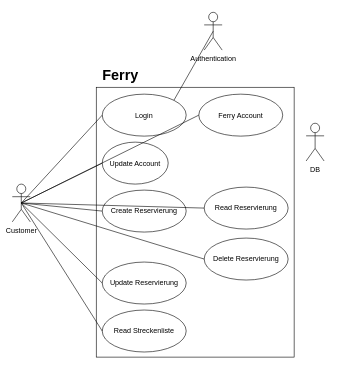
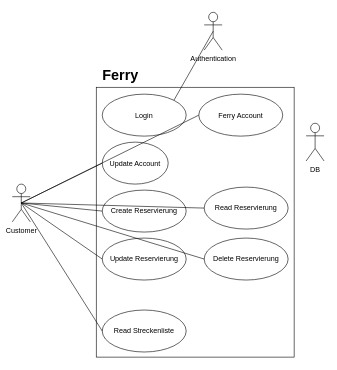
  <mxCell id="0" />
  <mxCell id="1" parent="0" />
  <mxCell id="2" value="" style="html=1;whiteSpace=wrap;fillColor=none;" vertex="1" parent="1"><mxGeometry x="160" y="145" width="330" height="450" as="geometry" /></mxCell>
  <mxCell id="3" value="Login" style="ellipse;whiteSpace=wrap;html=1;" vertex="1" parent="1"><mxGeometry x="170" y="156.5" width="140" height="70" as="geometry" /></mxCell>
  <mxCell id="4" value="Create Reservierung" style="ellipse;whiteSpace=wrap;html=1;" vertex="1" parent="1"><mxGeometry x="170" y="316.5" width="140" height="70" as="geometry" /></mxCell>
  <mxCell id="5" value="Read Reservierung" style="ellipse;whiteSpace=wrap;html=1;" vertex="1" parent="1"><mxGeometry x="340" y="311.5" width="140" height="70" as="geometry" /></mxCell>
- <mxCell id="6" value="Update Reservierung" style="ellipse;whiteSpace=wrap;html=1;" vertex="1" parent="1"><mxGeometry x="170" y="436.5" width="140" height="70" as="geometry" /></mxCell>
+ <mxCell id="6" value="Update Reservierung" style="ellipse;whiteSpace=wrap;html=1;" vertex="1" parent="1"><mxGeometry x="170" y="396.5" width="140" height="70" as="geometry" /></mxCell>
  <mxCell id="7" value="Delete Reservierung" style="ellipse;whiteSpace=wrap;html=1;" vertex="1" parent="1"><mxGeometry x="340" y="396.5" width="140" height="70" as="geometry" /></mxCell>
  <mxCell id="8" value="Read Streckenliste" style="ellipse;whiteSpace=wrap;html=1;" vertex="1" parent="1"><mxGeometry x="170" y="516.5" width="140" height="70" as="geometry" /></mxCell>
  <mxCell id="9" value="Ferry Account" style="ellipse;whiteSpace=wrap;html=1;" vertex="1" parent="1"><mxGeometry x="331" y="156.5" width="140" height="70" as="geometry" /></mxCell>
  <mxCell id="10" value="Update Account" style="ellipse;whiteSpace=wrap;html=1;" vertex="1" parent="1"><mxGeometry x="170" y="236.5" width="110" height="70" as="geometry" /></mxCell>
  <mxCell id="11" value="&lt;font style=&quot;font-size: 24px;&quot;&gt;&lt;b&gt;Ferry&lt;/b&gt;&lt;/font&gt;" style="text;html=1;align=center;verticalAlign=middle;resizable=0;points=[];autosize=1;strokeColor=none;fillColor=none;" vertex="1" parent="1"><mxGeometry x="160" y="105" width="80" height="40" as="geometry" /></mxCell>
  <mxCell id="12" value="Customer" style="shape=umlActor;verticalLabelPosition=bottom;verticalAlign=top;html=1;outlineConnect=0;" vertex="1" parent="1"><mxGeometry x="20" y="306.5" width="30" height="63" as="geometry" /></mxCell>
  <mxCell id="13" value="" style="endArrow=none;html=1;rounded=0;exitX=0.5;exitY=0.5;exitDx=0;exitDy=0;exitPerimeter=0;entryX=0;entryY=0.5;entryDx=0;entryDy=0;" edge="1" parent="1" source="12" target="7"><mxGeometry width="50" height="50" relative="1" as="geometry"><mxPoint x="-20" y="251.5" as="sourcePoint" /><mxPoint x="30" y="201.5" as="targetPoint" /></mxGeometry></mxCell>
  <mxCell id="14" value="" style="endArrow=none;html=1;rounded=0;exitX=0.5;exitY=0.5;exitDx=0;exitDy=0;exitPerimeter=0;entryX=0;entryY=0.5;entryDx=0;entryDy=0;" edge="1" parent="1" source="12" target="5"><mxGeometry width="50" height="50" relative="1" as="geometry"><mxPoint x="-10" y="261.5" as="sourcePoint" /><mxPoint x="40" y="211.5" as="targetPoint" /></mxGeometry></mxCell>
  <mxCell id="15" value="" style="endArrow=none;html=1;rounded=0;exitX=0.5;exitY=0.5;exitDx=0;exitDy=0;exitPerimeter=0;entryX=0;entryY=0.5;entryDx=0;entryDy=0;" edge="1" parent="1" source="12" target="9"><mxGeometry width="50" height="50" relative="1" as="geometry"><mxPoint x="0" y="271.5" as="sourcePoint" /><mxPoint x="50" y="221.5" as="targetPoint" /></mxGeometry></mxCell>
- <mxCell id="16" value="" style="endArrow=none;html=1;rounded=0;exitX=0.5;exitY=0.5;exitDx=0;exitDy=0;exitPerimeter=0;entryX=0;entryY=0.5;entryDx=0;entryDy=0;" edge="1" parent="1" source="12" target="3"><mxGeometry width="50" height="50" relative="1" as="geometry"><mxPoint x="10" y="281.5" as="sourcePoint" /><mxPoint x="60" y="231.5" as="targetPoint" /></mxGeometry></mxCell>
  <mxCell id="17" value="" style="endArrow=none;html=1;rounded=0;exitX=0.5;exitY=0.5;exitDx=0;exitDy=0;exitPerimeter=0;entryX=0;entryY=0.5;entryDx=0;entryDy=0;" edge="1" parent="1" source="12" target="10"><mxGeometry width="50" height="50" relative="1" as="geometry"><mxPoint x="-75" y="327" as="sourcePoint" /><mxPoint x="180" y="202" as="targetPoint" /></mxGeometry></mxCell>
  <mxCell id="18" value="" style="endArrow=none;html=1;rounded=0;exitX=0.5;exitY=0.5;exitDx=0;exitDy=0;exitPerimeter=0;entryX=0;entryY=0.5;entryDx=0;entryDy=0;" edge="1" parent="1" source="12" target="4"><mxGeometry width="50" height="50" relative="1" as="geometry"><mxPoint x="-75" y="327" as="sourcePoint" /><mxPoint x="180" y="282" as="targetPoint" /></mxGeometry></mxCell>
  <mxCell id="19" value="" style="endArrow=none;html=1;rounded=0;exitX=0.5;exitY=0.5;exitDx=0;exitDy=0;exitPerimeter=0;entryX=0;entryY=0.5;entryDx=0;entryDy=0;" edge="1" parent="1" source="12" target="6"><mxGeometry width="50" height="50" relative="1" as="geometry"><mxPoint x="-75" y="327" as="sourcePoint" /><mxPoint x="180" y="362" as="targetPoint" /></mxGeometry></mxCell>
  <mxCell id="20" value="" style="endArrow=none;html=1;rounded=0;exitX=0.5;exitY=0.5;exitDx=0;exitDy=0;exitPerimeter=0;entryX=0;entryY=0.5;entryDx=0;entryDy=0;" edge="1" parent="1" source="12" target="8"><mxGeometry width="50" height="50" relative="1" as="geometry"><mxPoint x="-75" y="327" as="sourcePoint" /><mxPoint x="180" y="442" as="targetPoint" /></mxGeometry></mxCell>
  <mxCell id="21" value="Authentication" style="shape=umlActor;verticalLabelPosition=bottom;verticalAlign=top;html=1;outlineConnect=0;" vertex="1" parent="1"><mxGeometry x="340" y="20" width="30" height="63" as="geometry" /></mxCell>
  <mxCell id="22" value="" style="endArrow=none;html=1;rounded=0;exitX=1;exitY=0;exitDx=0;exitDy=0;entryX=0.5;entryY=0.5;entryDx=0;entryDy=0;entryPerimeter=0;" edge="1" parent="1" source="3" target="21"><mxGeometry width="50" height="50" relative="1" as="geometry"><mxPoint x="45" y="348" as="sourcePoint" /><mxPoint x="180" y="202" as="targetPoint" /></mxGeometry></mxCell>
  <mxCell id="23" value="DB" style="shape=umlActor;verticalLabelPosition=bottom;verticalAlign=top;html=1;outlineConnect=0;" vertex="1" parent="1"><mxGeometry x="510" y="205" width="30" height="63" as="geometry" /></mxCell>
